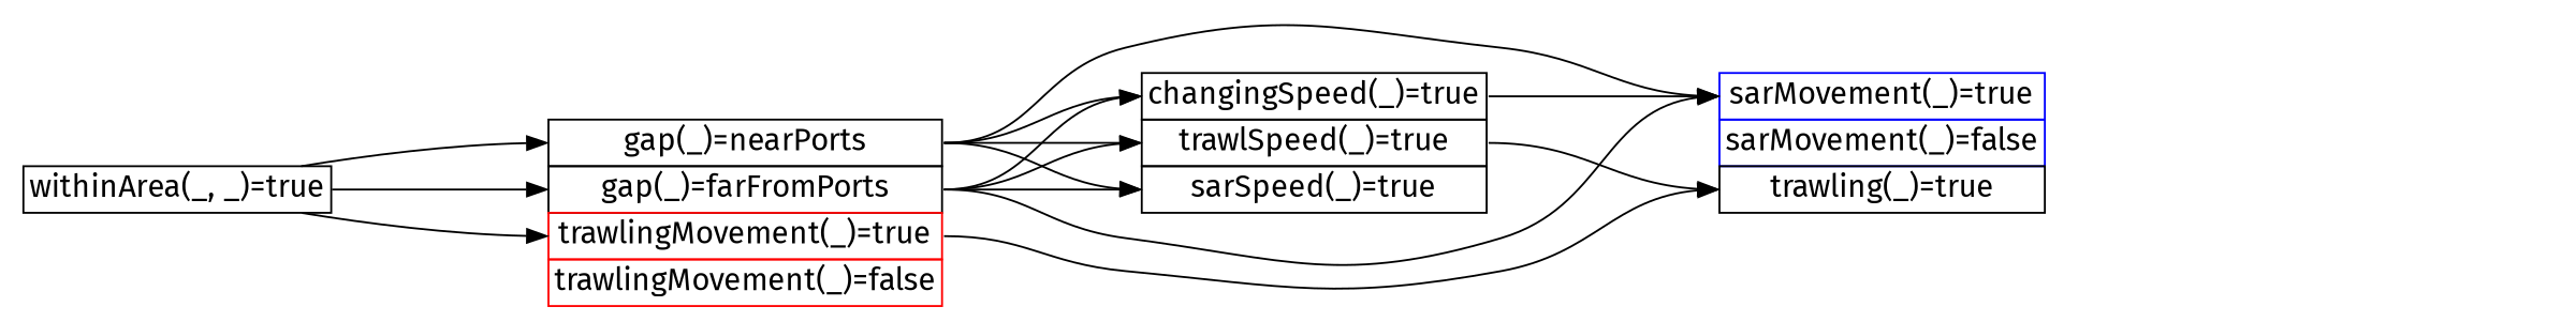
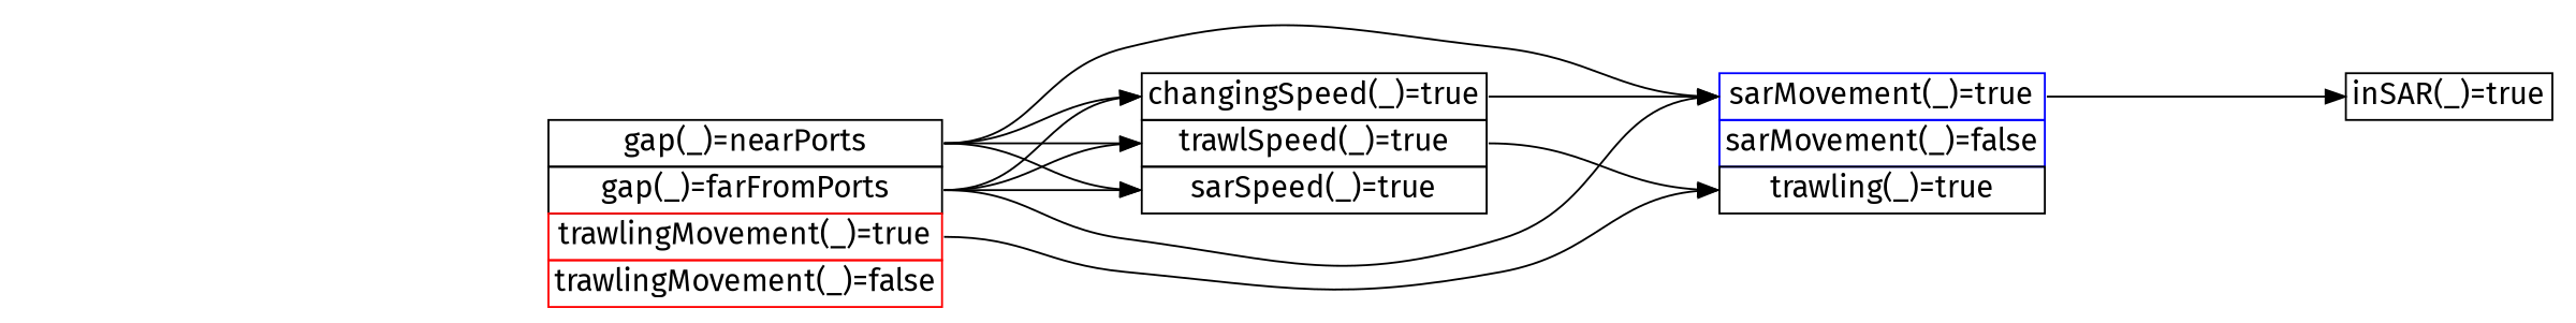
  digraph {
    fontname="Fira Sans"
    rankdir=LR
    ranksep="1.2 equally"
    node [fillcolor=white fontname="Fira Sans" fontsize=16.0 shape=none style=filled]
    edge [fontname="Fira Sans" headport="sarMovement(_)=true" tailport="gap(_)=nearPorts"]
-   n1 [label=<<table border="0" cellspacing="0"> 		<tr><td port="withinArea(_, _)=true" border="1" color="black">withinArea(_, _)=true</td></tr> 	</table>>]
    n2 [label=<<table border="0" cellspacing="0"> 		<tr><td port="gap(_)=nearPorts" border="1" color="black">gap(_)=nearPorts</td></tr> 		<tr><td port="gap(_)=farFromPorts" border="1" color="black">gap(_)=farFromPorts</td></tr> 		<tr><td port="trawlingMovement(_)=true" border="1" color="red">trawlingMovement(_)=true</td></tr> 		<tr><td port="trawlingMovement(_)=false" border="1" color="red">trawlingMovement(_)=false</td></tr> 	</table>>]
    n3 [label=<<table border="0" cellspacing="0"> 		<tr><td port="changingSpeed(_)=true" border="1" color="black">changingSpeed(_)=true</td></tr> 		<tr><td port="trawlSpeed(_)=true" border="1" color="black">trawlSpeed(_)=true</td></tr> 		<tr><td port="sarSpeed(_)=true" border="1" color="black">sarSpeed(_)=true</td></tr> 	</table>>]
    n4 [label=<<table border="0" cellspacing="0"> 		<tr><td port="sarMovement(_)=true" border="1" color="blue">sarMovement(_)=true</td></tr> 		<tr><td port="sarMovement(_)=false" border="1" color="blue">sarMovement(_)=false</td></tr> 		<tr><td port="trawling(_)=true" border="1" color="black">trawling(_)=true</td></tr> 	</table>>]
-   n1 -> n2 [headport="gap(_)=nearPorts" tailport="withinArea(_, _)=true"]
-   n1 -> n2 [headport="gap(_)=farFromPorts" tailport="withinArea(_, _)=true"]
-   n1 -> n2 [headport="trawlingMovement(_)=true" tailport="withinArea(_, _)=true"]
+   n5 [label=<<table border="0" cellspacing="0"> 		<tr><td port="inSAR(_)=true" border="1" color="black">inSAR(_)=true</td></tr> 	</table>>]
    n2 -> n3 [headport="changingSpeed(_)=true"]
    n2 -> n3 [headport="changingSpeed(_)=true" tailport="gap(_)=farFromPorts"]
    n2 -> n3 [headport="trawlSpeed(_)=true"]
    n2 -> n3 [headport="trawlSpeed(_)=true" tailport="gap(_)=farFromPorts"]
    n2 -> n3 [headport="sarSpeed(_)=true"]
    n2 -> n3 [headport="sarSpeed(_)=true" tailport="gap(_)=farFromPorts"]
    n2 -> n4
    n2 -> n4 [tailport="gap(_)=farFromPorts"]
    n2 -> n4 [headport="trawling(_)=true" tailport="trawlingMovement(_)=true"]
    n3 -> n4 [tailport="changingSpeed(_)=true"]
    n3 -> n4 [headport="trawling(_)=true" tailport="trawlSpeed(_)=true"]
+   n4 -> n5 [headport="inSAR(_)=true" tailport="sarMovement(_)=true"]
  }
